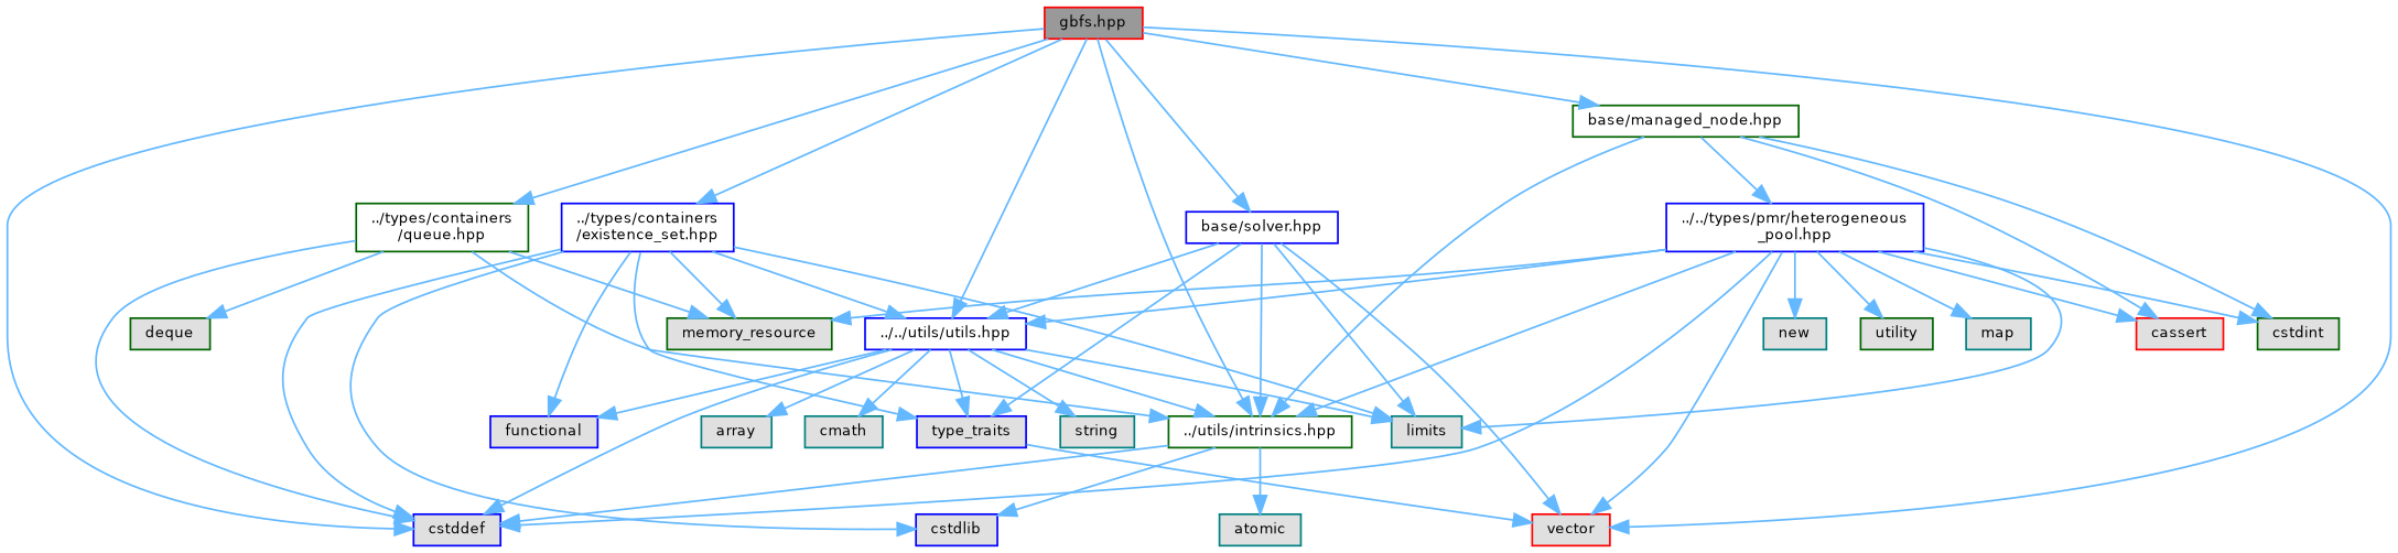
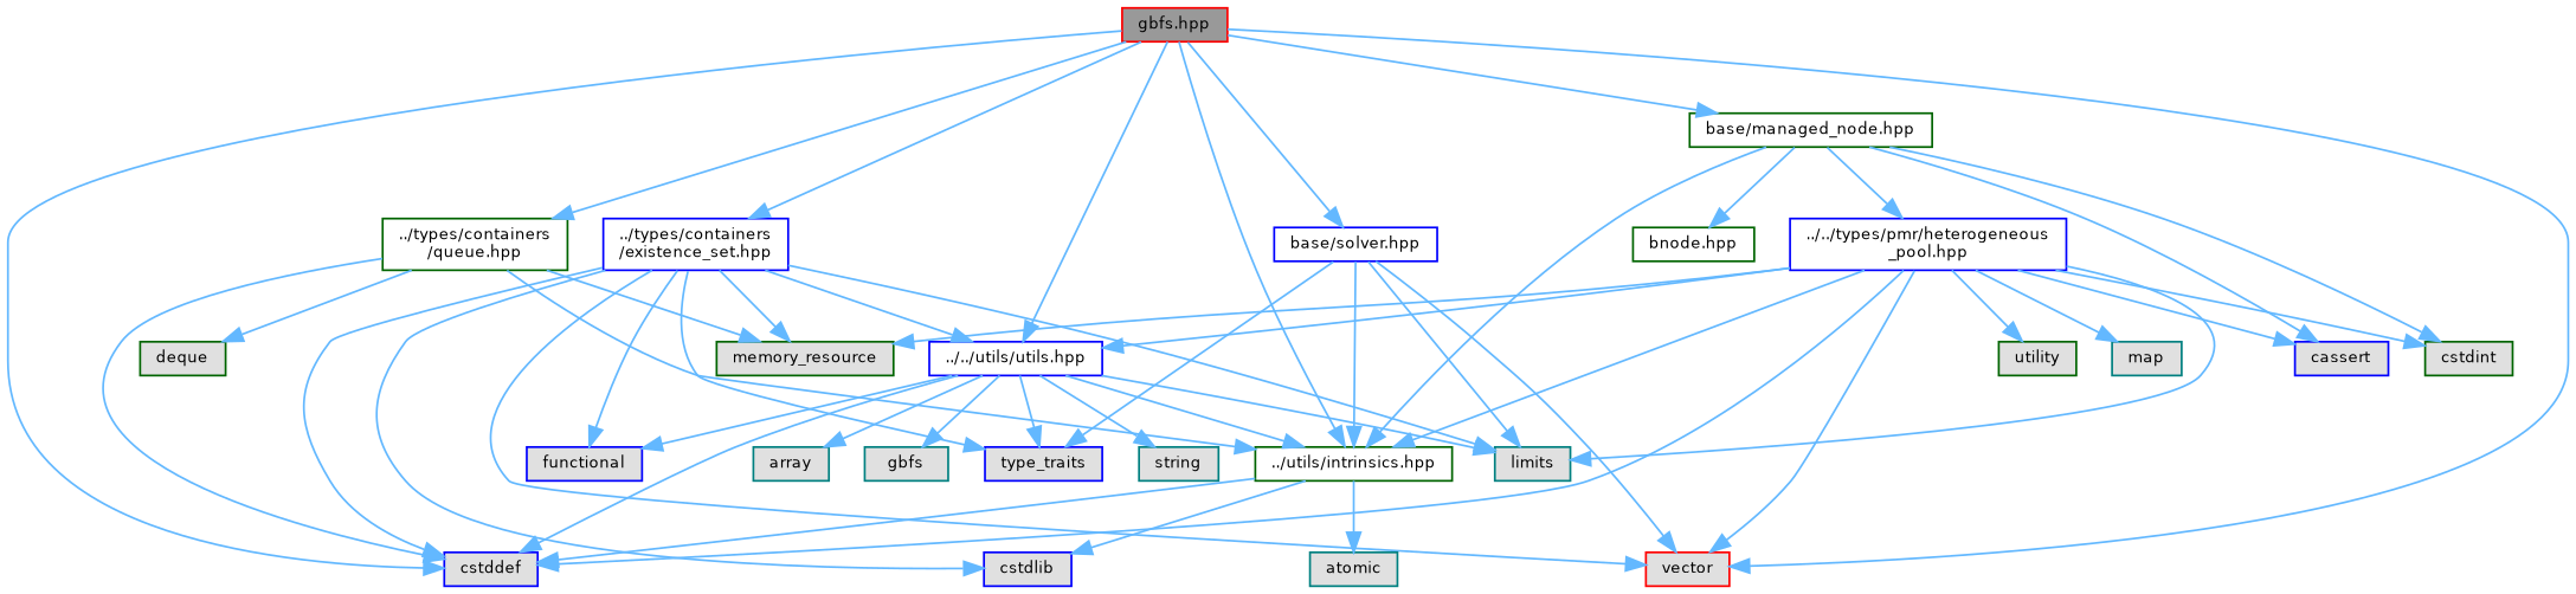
  digraph {
    node [color=blue fillcolor="#E0E0E0" fontname=Helvetica fontsize=8 shape=box style=filled]
    edge [color=steelblue1 fontname=Helvetica fontsize=8 labelfontname=Helvetica labelfontsize=8 style=solid]
    n1 [color=red fillcolor=grey60 fontcolor=black height=0.2 label="gbfs.hpp" width=0.4]
    n2 [height=0.2 label=cstddef width=0.4]
    n3 [color=red height=0.2 label=vector width=0.4]
    n4 [fillcolor=white height=0.2 label="../types/containers\l/existence_set.hpp" width=0.4]
    n5 [fillcolor=white height=0.2 label="../../utils/utils.hpp" width=0.4]
    n6 [color=darkgreen fillcolor=white height=0.2 label="../utils/intrinsics.hpp" width=0.4]
    n7 [color=darkgreen fillcolor=white height=0.2 label="../types/containers\l/queue.hpp" width=0.4]
    n8 [color=darkgreen fillcolor=white height=0.2 label="base/managed_node.hpp" width=0.4]
    n9 [fillcolor=white height=0.2 label="base/solver.hpp" width=0.4]
    n10 [height=0.2 label=functional width=0.4]
    n11 [color=teal height=0.2 label=limits width=0.4]
    n12 [color=darkgreen height=0.2 label=memory_resource width=0.4]
    n13 [height=0.2 label=type_traits width=0.4]
    n14 [height=0.2 label=cstdlib width=0.4]
    n15 [color=teal height=0.2 label=array width=0.4]
-   n16 [color=teal height=0.2 label=cmath width=0.4]
+   n16 [color=teal height=0.2 label=gbfs width=0.4]
    n17 [color=teal height=0.2 label=string width=0.4]
    n18 [color=teal height=0.2 label=atomic width=0.4]
    n19 [color=darkgreen height=0.2 label=deque width=0.4]
-   n20 [color=red height=0.2 label=cassert width=0.4]
+   n20 [height=0.2 label=cassert width=0.4]
    n21 [color=darkgreen height=0.2 label=cstdint width=0.4]
+   n22 [color=darkgreen fillcolor=white height=0.2 label="bnode.hpp" width=0.4]
    n23 [fillcolor=white height=0.2 label="../../types/pmr/heterogeneous\l_pool.hpp" width=0.4]
    n24 [color=teal height=0.2 label=map width=0.4]
-   n25 [color=teal height=0.2 label=new width=0.4]
    n26 [color=darkgreen height=0.2 label=utility width=0.4]
    n1 -> n2
    n1 -> n3
    n1 -> n4
    n1 -> n5
    n1 -> n6
    n1 -> n7
    n1 -> n8
    n1 -> n9
    n4 -> n2
-   n13 -> n3
+   n4 -> n3
    n4 -> n5
    n4 -> n10
    n4 -> n11
    n4 -> n12
    n4 -> n13
    n4 -> n14
    n5 -> n2
    n5 -> n6
    n5 -> n10
    n5 -> n11
    n5 -> n13
    n5 -> n15
    n5 -> n16
    n5 -> n17
    n6 -> n2
    n6 -> n14
    n6 -> n18
    n7 -> n2
    n7 -> n6
    n7 -> n12
    n7 -> n19
    n8 -> n6
    n8 -> n20
    n8 -> n21
+   n8 -> n22
    n8 -> n23
    n9 -> n3
-   n9 -> n5
    n9 -> n6
    n9 -> n11
    n9 -> n13
    n23 -> n2
    n23 -> n3
    n23 -> n5
    n23 -> n6
    n23 -> n11
    n23 -> n12
    n23 -> n20
    n23 -> n21
    n23 -> n24
-   n23 -> n25
    n23 -> n26
  }
